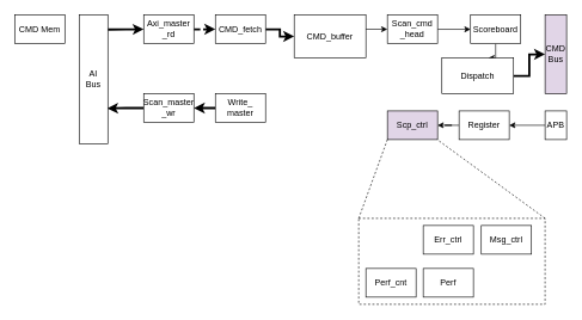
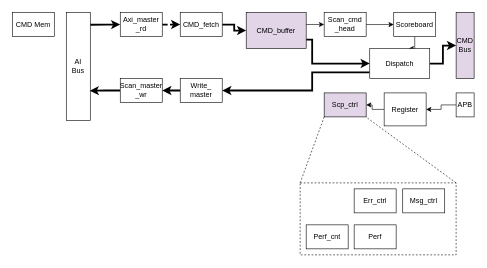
  <mxCell id="0" />
  <mxCell id="1" parent="0" />
  <mxCell id="2" value="" style="rounded=0;whiteSpace=wrap;html=1;dashed=1;" vertex="1" parent="1"><mxGeometry x="500" y="304" width="260" height="120" as="geometry" /></mxCell>
  <mxCell id="3" value="" style="edgeStyle=orthogonalEdgeStyle;rounded=0;orthogonalLoop=1;jettySize=auto;html=1;strokeWidth=3;" edge="1" parent="1" source="4" target="7"><mxGeometry relative="1" as="geometry" /></mxCell>
  <mxCell id="4" value="CMD_fetch" style="rounded=0;whiteSpace=wrap;html=1;" vertex="1" parent="1"><mxGeometry x="300" y="20" width="70" height="40" as="geometry" /></mxCell>
  <mxCell id="5" value="" style="edgeStyle=orthogonalEdgeStyle;rounded=0;orthogonalLoop=1;jettySize=auto;html=1;entryX=0;entryY=0.5;entryDx=0;entryDy=0;exitX=0.997;exitY=0.332;exitDx=0;exitDy=0;exitPerimeter=0;" edge="1" parent="1" source="7" target="9"><mxGeometry relative="1" as="geometry" /></mxCell>
- <mxCell id="7" value="CMD_buffer" style="rounded=0;whiteSpace=wrap;html=1;" vertex="1" parent="1"><mxGeometry x="410" y="20" width="100" height="60" as="geometry" /></mxCell>
+ <mxCell id="6" style="edgeStyle=orthogonalEdgeStyle;rounded=0;orthogonalLoop=1;jettySize=auto;html=1;entryX=0;entryY=0.5;entryDx=0;entryDy=0;exitX=1;exitY=0.75;exitDx=0;exitDy=0;strokeWidth=3;" edge="1" parent="1" source="7" target="19"><mxGeometry relative="1" as="geometry"><Array as="points"><mxPoint x="520" y="65" /><mxPoint x="520" y="105" /></Array></mxGeometry></mxCell>
+ <mxCell id="7" value="CMD_buffer" style="rounded=0;whiteSpace=wrap;html=1;fillColor=#e1d5e7;" vertex="1" parent="1"><mxGeometry x="410" y="20" width="100" height="60" as="geometry" /></mxCell>
  <mxCell id="8" value="" style="edgeStyle=orthogonalEdgeStyle;rounded=0;orthogonalLoop=1;jettySize=auto;html=1;" edge="1" parent="1" source="9" target="11"><mxGeometry relative="1" as="geometry" /></mxCell>
  <mxCell id="9" value="Scan_cmd&lt;br&gt;_head" style="rounded=0;whiteSpace=wrap;html=1;" vertex="1" parent="1"><mxGeometry x="540" y="20" width="70" height="40" as="geometry" /></mxCell>
  <mxCell id="10" value="" style="edgeStyle=orthogonalEdgeStyle;rounded=0;orthogonalLoop=1;jettySize=auto;html=1;entryX=0.649;entryY=0.005;entryDx=0;entryDy=0;entryPerimeter=0;" edge="1" parent="1" source="11" target="19"><mxGeometry relative="1" as="geometry" /></mxCell>
  <mxCell id="11" value="Scoreboard" style="rounded=0;whiteSpace=wrap;html=1;" vertex="1" parent="1"><mxGeometry x="656" y="20" width="70" height="40" as="geometry" /></mxCell>
  <mxCell id="12" value="" style="edgeStyle=orthogonalEdgeStyle;rounded=0;orthogonalLoop=1;jettySize=auto;html=1;strokeWidth=3;" edge="1" parent="1" source="13" target="23"><mxGeometry relative="1" as="geometry" /></mxCell>
  <mxCell id="13" value="Write_&lt;br&gt;master" style="rounded=0;whiteSpace=wrap;html=1;" vertex="1" parent="1"><mxGeometry x="300" y="130" width="70" height="40" as="geometry" /></mxCell>
  <mxCell id="14" value="" style="edgeStyle=orthogonalEdgeStyle;rounded=0;orthogonalLoop=1;jettySize=auto;html=1;" edge="1" parent="1" source="15" target="16"><mxGeometry relative="1" as="geometry" /></mxCell>
- <mxCell id="15" value="Register" style="rounded=0;whiteSpace=wrap;html=1;" vertex="1" parent="1"><mxGeometry x="640" y="154" width="70" height="40" as="geometry" /></mxCell>
+ <mxCell id="15" value="Register" style="rounded=0;whiteSpace=wrap;html=1;" vertex="1" parent="1"><mxGeometry x="640" y="154" width="70" height="55" as="geometry" /></mxCell>
  <mxCell id="16" value="Scp_ctrl" style="rounded=0;whiteSpace=wrap;html=1;fillColor=#e1d5e7;" vertex="1" parent="1"><mxGeometry x="540" y="154" width="70" height="40" as="geometry" /></mxCell>
  <mxCell id="17" value="" style="edgeStyle=orthogonalEdgeStyle;rounded=0;orthogonalLoop=1;jettySize=auto;html=1;strokeWidth=3;" edge="1" parent="1" source="19" target="27"><mxGeometry relative="1" as="geometry" /></mxCell>
+ <mxCell id="18" style="edgeStyle=orthogonalEdgeStyle;rounded=0;orthogonalLoop=1;jettySize=auto;html=1;entryX=1;entryY=0.5;entryDx=0;entryDy=0;exitX=-0.002;exitY=0.797;exitDx=0;exitDy=0;exitPerimeter=0;strokeWidth=3;" edge="1" parent="1" source="19" target="13"><mxGeometry relative="1" as="geometry"><Array as="points"><mxPoint x="520" y="120" /><mxPoint x="520" y="150" /></Array></mxGeometry></mxCell>
  <mxCell id="19" value="Dispatch" style="rounded=0;whiteSpace=wrap;html=1;" vertex="1" parent="1"><mxGeometry x="616" y="80" width="100" height="50" as="geometry" /></mxCell>
  <mxCell id="20" value="" style="edgeStyle=orthogonalEdgeStyle;rounded=0;orthogonalLoop=1;jettySize=auto;html=1;strokeWidth=3;dashed=1;" edge="1" parent="1" source="21" target="4"><mxGeometry relative="1" as="geometry" /></mxCell>
  <mxCell id="21" value="Axi_master&lt;br&gt;_rd" style="rounded=0;whiteSpace=wrap;html=1;" vertex="1" parent="1"><mxGeometry x="200" y="20" width="70" height="40" as="geometry" /></mxCell>
  <mxCell id="22" value="" style="edgeStyle=orthogonalEdgeStyle;rounded=0;orthogonalLoop=1;jettySize=auto;html=1;entryX=0.975;entryY=0.724;entryDx=0;entryDy=0;entryPerimeter=0;strokeWidth=3;" edge="1" parent="1" source="23" target="26"><mxGeometry relative="1" as="geometry" /></mxCell>
  <mxCell id="23" value="Scan_master&lt;br&gt;_wr" style="rounded=0;whiteSpace=wrap;html=1;" vertex="1" parent="1"><mxGeometry x="200" y="130" width="70" height="40" as="geometry" /></mxCell>
  <mxCell id="24" value="CMD Mem" style="rounded=0;whiteSpace=wrap;html=1;" vertex="1" parent="1"><mxGeometry x="20" y="20" width="70" height="40" as="geometry" /></mxCell>
  <mxCell id="25" style="edgeStyle=orthogonalEdgeStyle;rounded=0;orthogonalLoop=1;jettySize=auto;html=1;entryX=0;entryY=0.5;entryDx=0;entryDy=0;exitX=1;exitY=0.113;exitDx=0;exitDy=0;exitPerimeter=0;strokeWidth=3;" edge="1" parent="1" source="26" target="21"><mxGeometry relative="1" as="geometry" /></mxCell>
  <mxCell id="26" value="AI&lt;br&gt;Bus" style="rounded=0;whiteSpace=wrap;html=1;" vertex="1" parent="1"><mxGeometry x="110" y="20" width="40" height="180" as="geometry" /></mxCell>
  <mxCell id="27" value="CMD&lt;br&gt;Bus" style="rounded=0;whiteSpace=wrap;html=1;fillColor=#e1d5e7;" vertex="1" parent="1"><mxGeometry x="760" y="20" width="30" height="110" as="geometry" /></mxCell>
  <mxCell id="28" value="" style="edgeStyle=orthogonalEdgeStyle;rounded=0;orthogonalLoop=1;jettySize=auto;html=1;" edge="1" parent="1" source="29" target="15"><mxGeometry relative="1" as="geometry" /></mxCell>
  <mxCell id="29" value="APB" style="rounded=0;whiteSpace=wrap;html=1;" vertex="1" parent="1"><mxGeometry x="760" y="154" width="30" height="40" as="geometry" /></mxCell>
  <mxCell id="30" value="Err_ctrl" style="rounded=0;whiteSpace=wrap;html=1;" vertex="1" parent="1"><mxGeometry x="590" y="314" width="70" height="40" as="geometry" /></mxCell>
  <mxCell id="31" value="Msg_ctrl" style="rounded=0;whiteSpace=wrap;html=1;" vertex="1" parent="1"><mxGeometry x="671" y="314" width="70" height="40" as="geometry" /></mxCell>
  <mxCell id="32" value="Perf_cnt" style="rounded=0;whiteSpace=wrap;html=1;" vertex="1" parent="1"><mxGeometry x="510" y="374" width="70" height="40" as="geometry" /></mxCell>
  <mxCell id="33" value="Perf" style="rounded=0;whiteSpace=wrap;html=1;" vertex="1" parent="1"><mxGeometry x="590" y="374" width="70" height="40" as="geometry" /></mxCell>
  <mxCell id="34" value="" style="endArrow=none;dashed=1;html=1;rounded=0;exitX=0;exitY=0;exitDx=0;exitDy=0;entryX=0;entryY=1;entryDx=0;entryDy=0;" edge="1" parent="1" source="2" target="16"><mxGeometry width="50" height="50" relative="1" as="geometry"><mxPoint x="500" y="214" as="sourcePoint" /><mxPoint x="550" y="164" as="targetPoint" /></mxGeometry></mxCell>
  <mxCell id="35" value="" style="endArrow=none;dashed=1;html=1;rounded=0;exitX=1;exitY=0;exitDx=0;exitDy=0;entryX=0;entryY=1;entryDx=0;entryDy=0;" edge="1" parent="1" source="2"><mxGeometry width="50" height="50" relative="1" as="geometry"><mxPoint x="609.52" y="304" as="sourcePoint" /><mxPoint x="609.52" y="194" as="targetPoint" /></mxGeometry></mxCell>
